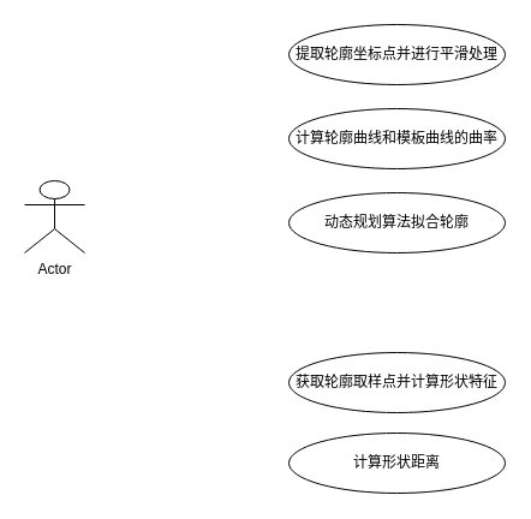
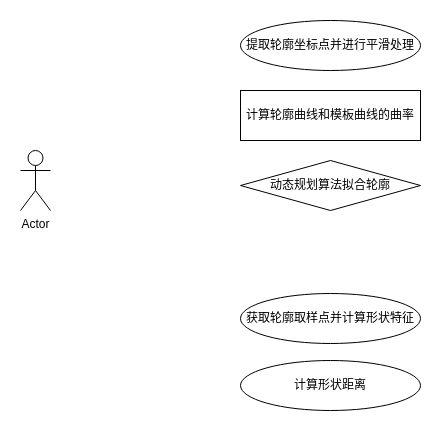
  <mxCell id="0" />
  <mxCell id="1" parent="0" />
- <mxCell id="2" value="Actor" style="shape=umlActor;verticalLabelPosition=bottom;verticalAlign=top;html=1;outlineConnect=0;" vertex="1" parent="1"><mxGeometry x="20" y="150" width="50" height="60" as="geometry" /></mxCell>
+ <mxCell id="2" value="Actor" style="shape=umlActor;verticalLabelPosition=bottom;verticalAlign=top;html=1;outlineConnect=0;" vertex="1" parent="1"><mxGeometry x="20" y="150" width="30" height="60" as="geometry" /></mxCell>
  <mxCell id="3" value="提取轮廓坐标点并进行平滑处理" style="ellipse;whiteSpace=wrap;html=1;" vertex="1" parent="1"><mxGeometry x="240" y="20" width="180" height="50" as="geometry" /></mxCell>
- <mxCell id="4" value="计算轮廓曲线和模板曲线的曲率" style="ellipse;whiteSpace=wrap;html=1;" vertex="1" parent="1"><mxGeometry x="240" y="90" width="180" height="50" as="geometry" /></mxCell>
- <mxCell id="5" value="动态规划算法拟合轮廓" style="ellipse;whiteSpace=wrap;html=1;" vertex="1" parent="1"><mxGeometry x="240" y="160" width="180" height="50" as="geometry" /></mxCell>
+ <mxCell id="4" value="计算轮廓曲线和模板曲线的曲率" style="whiteSpace=wrap;html=1;rounded=0;" vertex="1" parent="1"><mxGeometry x="240" y="90" width="180" height="50" as="geometry" /></mxCell>
+ <mxCell id="5" value="动态规划算法拟合轮廓" style="rhombus;whiteSpace=wrap;html=1;" vertex="1" parent="1"><mxGeometry x="240" y="160" width="180" height="50" as="geometry" /></mxCell>
  <mxCell id="6" value="获取轮廓取样点并计算形状特征" style="ellipse;whiteSpace=wrap;html=1;" vertex="1" parent="1"><mxGeometry x="240" y="293" width="180" height="50" as="geometry" /></mxCell>
  <mxCell id="7" value="计算形状距离" style="ellipse;whiteSpace=wrap;html=1;" vertex="1" parent="1"><mxGeometry x="240" y="360" width="180" height="50" as="geometry" /></mxCell>
